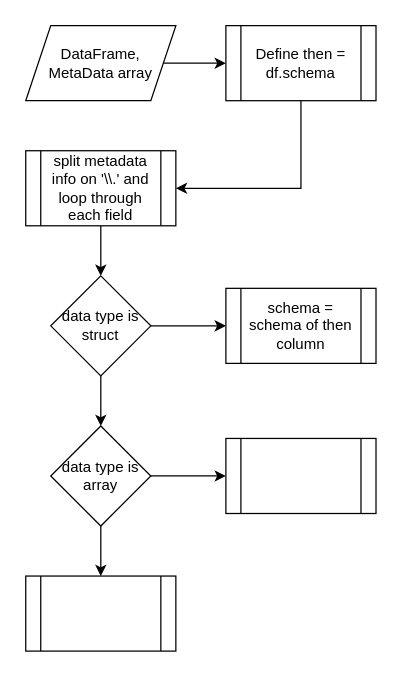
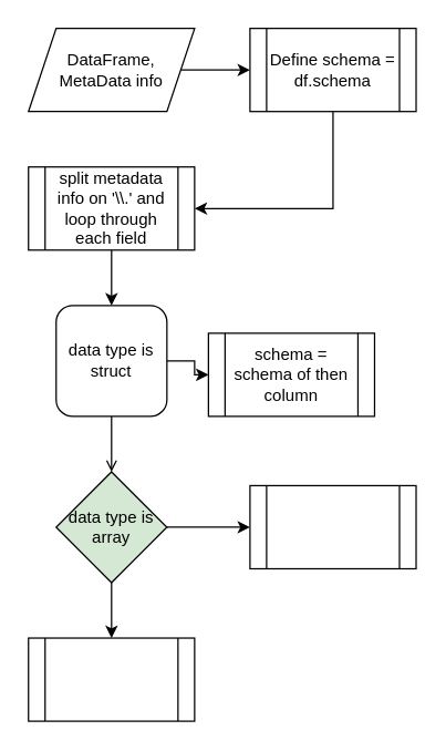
  <mxCell id="0" />
  <mxCell id="1" parent="0" />
  <mxCell id="2" value="" style="edgeStyle=orthogonalEdgeStyle;rounded=0;orthogonalLoop=1;jettySize=auto;html=1;" edge="1" parent="1" source="3" target="16"><mxGeometry relative="1" as="geometry" /></mxCell>
- <mxCell id="3" value="DataFrame,&lt;br&gt;MetaData array" style="shape=parallelogram;perimeter=parallelogramPerimeter;whiteSpace=wrap;html=1;fixedSize=1;" vertex="1" parent="1"><mxGeometry x="20" y="20" width="120" height="60" as="geometry" /></mxCell>
+ <mxCell id="3" value="DataFrame,&lt;br&gt;MetaData info" style="shape=parallelogram;perimeter=parallelogramPerimeter;whiteSpace=wrap;html=1;fixedSize=1;" vertex="1" parent="1"><mxGeometry x="20" y="20" width="120" height="60" as="geometry" /></mxCell>
  <mxCell id="4" value="" style="edgeStyle=orthogonalEdgeStyle;rounded=0;orthogonalLoop=1;jettySize=auto;html=1;" edge="1" parent="1" source="5" target="8"><mxGeometry relative="1" as="geometry" /></mxCell>
  <mxCell id="5" value="split metadata info on '\\.' and loop through each field" style="shape=process;whiteSpace=wrap;html=1;backgroundOutline=1;" vertex="1" parent="1"><mxGeometry x="20" y="120" width="120" height="60" as="geometry" /></mxCell>
- <mxCell id="6" value="" style="edgeStyle=orthogonalEdgeStyle;rounded=0;orthogonalLoop=1;jettySize=auto;html=1;" edge="1" parent="1" source="8" target="11"><mxGeometry relative="1" as="geometry" /></mxCell>
+ <mxCell id="6" value="" style="edgeStyle=orthogonalEdgeStyle;rounded=0;orthogonalLoop=1;jettySize=auto;html=1;endArrow=open;" edge="1" parent="1" source="8" target="11"><mxGeometry relative="1" as="geometry" /></mxCell>
  <mxCell id="7" value="" style="edgeStyle=orthogonalEdgeStyle;rounded=0;orthogonalLoop=1;jettySize=auto;html=1;" edge="1" parent="1" source="8" target="12"><mxGeometry relative="1" as="geometry" /></mxCell>
- <mxCell id="8" value="data type is struct" style="rhombus;whiteSpace=wrap;html=1;" vertex="1" parent="1"><mxGeometry x="40" y="220" width="80" height="80" as="geometry" /></mxCell>
+ <mxCell id="8" value="data type is struct" style="whiteSpace=wrap;html=1;rounded=1;" vertex="1" parent="1"><mxGeometry x="40" y="220" width="80" height="80" as="geometry" /></mxCell>
  <mxCell id="9" value="" style="edgeStyle=orthogonalEdgeStyle;rounded=0;orthogonalLoop=1;jettySize=auto;html=1;" edge="1" parent="1" source="11" target="13"><mxGeometry relative="1" as="geometry" /></mxCell>
  <mxCell id="10" value="" style="edgeStyle=orthogonalEdgeStyle;rounded=0;orthogonalLoop=1;jettySize=auto;html=1;" edge="1" parent="1" source="11" target="14"><mxGeometry relative="1" as="geometry" /></mxCell>
- <mxCell id="11" value="data type is array" style="rhombus;whiteSpace=wrap;html=1;" vertex="1" parent="1"><mxGeometry x="40" y="340" width="80" height="80" as="geometry" /></mxCell>
- <mxCell id="12" value="schema = schema of then column" style="shape=process;whiteSpace=wrap;html=1;backgroundOutline=1;" vertex="1" parent="1"><mxGeometry x="180" y="230" width="120" height="60" as="geometry" /></mxCell>
+ <mxCell id="11" value="data type is array" style="rhombus;whiteSpace=wrap;html=1;fillColor=#d5e8d4;" vertex="1" parent="1"><mxGeometry x="40" y="340" width="80" height="80" as="geometry" /></mxCell>
+ <mxCell id="12" value="schema = schema of then column" style="shape=process;whiteSpace=wrap;html=1;backgroundOutline=1;" vertex="1" parent="1"><mxGeometry x="150" y="240" width="120" height="60" as="geometry" /></mxCell>
  <mxCell id="13" value="" style="shape=process;whiteSpace=wrap;html=1;backgroundOutline=1;" vertex="1" parent="1"><mxGeometry x="180" y="350" width="120" height="60" as="geometry" /></mxCell>
  <mxCell id="14" value="" style="shape=process;whiteSpace=wrap;html=1;backgroundOutline=1;" vertex="1" parent="1"><mxGeometry x="20" y="460" width="120" height="60" as="geometry" /></mxCell>
  <mxCell id="15" style="edgeStyle=orthogonalEdgeStyle;rounded=0;orthogonalLoop=1;jettySize=auto;html=1;entryX=1;entryY=0.5;entryDx=0;entryDy=0;" edge="1" parent="1" source="16" target="5"><mxGeometry relative="1" as="geometry"><mxPoint x="240" y="150" as="targetPoint" /><Array as="points"><mxPoint x="240" y="150" /></Array></mxGeometry></mxCell>
- <mxCell id="16" value="Define then = df.schema" style="shape=process;whiteSpace=wrap;html=1;backgroundOutline=1;" vertex="1" parent="1"><mxGeometry x="180" y="20" width="120" height="60" as="geometry" /></mxCell>
+ <mxCell id="16" value="Define schema = df.schema" style="shape=process;whiteSpace=wrap;html=1;backgroundOutline=1;" vertex="1" parent="1"><mxGeometry x="180" y="20" width="120" height="60" as="geometry" /></mxCell>
